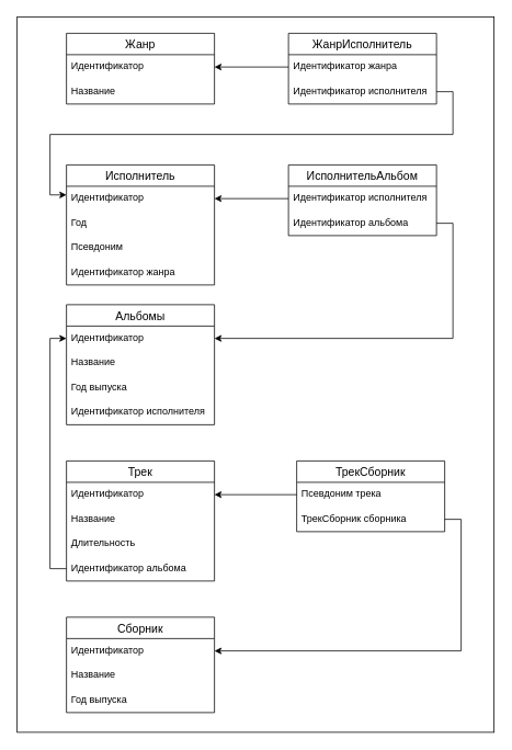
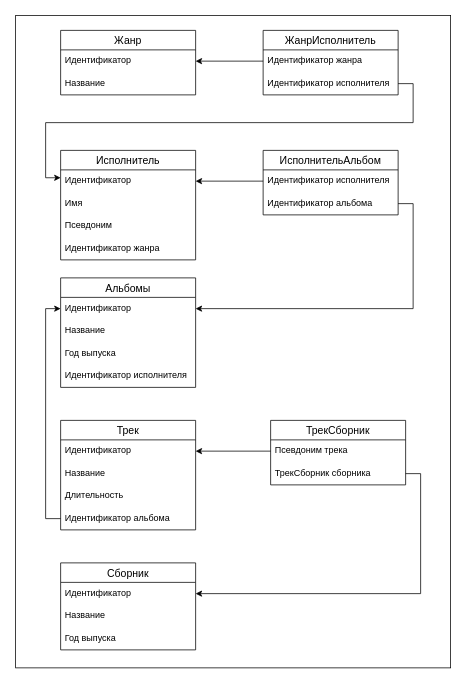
  <mxCell id="0" />
  <mxCell id="1" parent="0" />
  <mxCell id="2" value="Исполнитель" style="swimlane;fontStyle=0;childLayout=stackLayout;horizontal=1;startSize=26;horizontalStack=0;resizeParent=1;resizeParentMax=0;resizeLast=0;collapsible=1;marginBottom=0;align=center;fontSize=14;" parent="1" vertex="1"><mxGeometry x="80" y="200" width="180" height="146" as="geometry" /></mxCell>
  <mxCell id="3" value="Идентификатор" style="text;strokeColor=none;fillColor=none;spacingLeft=4;spacingRight=4;overflow=hidden;rotatable=0;points=[[0,0.5],[1,0.5]];portConstraint=eastwest;fontSize=12;" parent="2" vertex="1"><mxGeometry y="26" width="180" height="30" as="geometry" /></mxCell>
- <mxCell id="4" value="Год" style="text;strokeColor=none;fillColor=none;spacingLeft=4;spacingRight=4;overflow=hidden;rotatable=0;points=[[0,0.5],[1,0.5]];portConstraint=eastwest;fontSize=12;" parent="2" vertex="1"><mxGeometry y="56" width="180" height="30" as="geometry" /></mxCell>
+ <mxCell id="4" value="Имя" style="text;strokeColor=none;fillColor=none;spacingLeft=4;spacingRight=4;overflow=hidden;rotatable=0;points=[[0,0.5],[1,0.5]];portConstraint=eastwest;fontSize=12;" parent="2" vertex="1"><mxGeometry y="56" width="180" height="30" as="geometry" /></mxCell>
  <mxCell id="5" value="Псевдоним" style="text;spacingLeft=4;spacingRight=4;overflow=hidden;rotatable=0;points=[[0,0.5],[1,0.5]];portConstraint=eastwest;fontSize=12;" parent="2" vertex="1"><mxGeometry y="86" width="180" height="30" as="geometry" /></mxCell>
  <mxCell id="6" value="Идентификатор жанра" style="text;spacingLeft=4;spacingRight=4;overflow=hidden;rotatable=0;points=[[0,0.5],[1,0.5]];portConstraint=eastwest;fontSize=12;" parent="2" vertex="1"><mxGeometry y="116" width="180" height="30" as="geometry" /></mxCell>
  <mxCell id="7" value="Альбомы" style="swimlane;fontStyle=0;childLayout=stackLayout;horizontal=1;startSize=26;horizontalStack=0;resizeParent=1;resizeParentMax=0;resizeLast=0;collapsible=1;marginBottom=0;align=center;fontSize=14;" parent="1" vertex="1"><mxGeometry x="80" y="370" width="180" height="146" as="geometry" /></mxCell>
  <mxCell id="8" value="Идентификатор" style="text;strokeColor=none;fillColor=none;spacingLeft=4;spacingRight=4;overflow=hidden;rotatable=0;points=[[0,0.5],[1,0.5]];portConstraint=eastwest;fontSize=12;" parent="7" vertex="1"><mxGeometry y="26" width="180" height="30" as="geometry" /></mxCell>
  <mxCell id="9" value="Название" style="text;strokeColor=none;fillColor=none;spacingLeft=4;spacingRight=4;overflow=hidden;rotatable=0;points=[[0,0.5],[1,0.5]];portConstraint=eastwest;fontSize=12;" parent="7" vertex="1"><mxGeometry y="56" width="180" height="30" as="geometry" /></mxCell>
  <mxCell id="10" value="Год выпуска" style="text;strokeColor=none;fillColor=none;spacingLeft=4;spacingRight=4;overflow=hidden;rotatable=0;points=[[0,0.5],[1,0.5]];portConstraint=eastwest;fontSize=12;" parent="7" vertex="1"><mxGeometry y="86" width="180" height="30" as="geometry" /></mxCell>
  <mxCell id="11" value="Идентификатор исполнителя" style="text;strokeColor=none;fillColor=none;spacingLeft=4;spacingRight=4;overflow=hidden;rotatable=0;points=[[0,0.5],[1,0.5]];portConstraint=eastwest;fontSize=12;" parent="7" vertex="1"><mxGeometry y="116" width="180" height="30" as="geometry" /></mxCell>
  <mxCell id="12" value="Трек" style="swimlane;fontStyle=0;childLayout=stackLayout;horizontal=1;startSize=26;horizontalStack=0;resizeParent=1;resizeParentMax=0;resizeLast=0;collapsible=1;marginBottom=0;align=center;fontSize=14;" parent="1" vertex="1"><mxGeometry x="80" y="560" width="180" height="146" as="geometry" /></mxCell>
  <mxCell id="13" value="Идентификатор" style="text;strokeColor=none;fillColor=none;spacingLeft=4;spacingRight=4;overflow=hidden;rotatable=0;points=[[0,0.5],[1,0.5]];portConstraint=eastwest;fontSize=12;" parent="12" vertex="1"><mxGeometry y="26" width="180" height="30" as="geometry" /></mxCell>
  <mxCell id="14" value="Название" style="text;strokeColor=none;fillColor=none;spacingLeft=4;spacingRight=4;overflow=hidden;rotatable=0;points=[[0,0.5],[1,0.5]];portConstraint=eastwest;fontSize=12;" parent="12" vertex="1"><mxGeometry y="56" width="180" height="30" as="geometry" /></mxCell>
  <mxCell id="15" value="Длительность" style="text;strokeColor=none;fillColor=none;spacingLeft=4;spacingRight=4;overflow=hidden;rotatable=0;points=[[0,0.5],[1,0.5]];portConstraint=eastwest;fontSize=12;" parent="12" vertex="1"><mxGeometry y="86" width="180" height="30" as="geometry" /></mxCell>
  <mxCell id="16" value="Идентификатор альбома" style="text;strokeColor=none;fillColor=none;spacingLeft=4;spacingRight=4;overflow=hidden;rotatable=0;points=[[0,0.5],[1,0.5]];portConstraint=eastwest;fontSize=12;" parent="12" vertex="1"><mxGeometry y="116" width="180" height="30" as="geometry" /></mxCell>
  <mxCell id="17" value="Жанр" style="swimlane;fontStyle=0;childLayout=stackLayout;horizontal=1;startSize=26;horizontalStack=0;resizeParent=1;resizeParentMax=0;resizeLast=0;collapsible=1;marginBottom=0;align=center;fontSize=14;" parent="1" vertex="1"><mxGeometry x="80" y="40" width="180" height="86" as="geometry" /></mxCell>
  <mxCell id="18" value="Идентификатор" style="text;strokeColor=none;fillColor=none;spacingLeft=4;spacingRight=4;overflow=hidden;rotatable=0;points=[[0,0.5],[1,0.5]];portConstraint=eastwest;fontSize=12;" parent="17" vertex="1"><mxGeometry y="26" width="180" height="30" as="geometry" /></mxCell>
  <mxCell id="19" value="Название" style="text;strokeColor=none;fillColor=none;spacingLeft=4;spacingRight=4;overflow=hidden;rotatable=0;points=[[0,0.5],[1,0.5]];portConstraint=eastwest;fontSize=12;" parent="17" vertex="1"><mxGeometry y="56" width="180" height="30" as="geometry" /></mxCell>
  <mxCell id="20" style="edgeStyle=orthogonalEdgeStyle;rounded=0;orthogonalLoop=1;jettySize=auto;html=1;entryX=1;entryY=0.5;entryDx=0;entryDy=0;exitX=0;exitY=0.5;exitDx=0;exitDy=0;" parent="1" source="22" target="18" edge="1"><mxGeometry relative="1" as="geometry" /></mxCell>
  <mxCell id="21" value="ЖанрИсполнитель" style="swimlane;fontStyle=0;childLayout=stackLayout;horizontal=1;startSize=26;horizontalStack=0;resizeParent=1;resizeParentMax=0;resizeLast=0;collapsible=1;marginBottom=0;align=center;fontSize=14;" vertex="1" parent="1"><mxGeometry x="350" y="40" width="180" height="86" as="geometry" /></mxCell>
  <mxCell id="22" value="Идентификатор жанра" style="text;strokeColor=none;fillColor=none;spacingLeft=4;spacingRight=4;overflow=hidden;rotatable=0;points=[[0,0.5],[1,0.5]];portConstraint=eastwest;fontSize=12;" vertex="1" parent="21"><mxGeometry y="26" width="180" height="30" as="geometry" /></mxCell>
  <mxCell id="23" value="Идентификатор исполнителя" style="text;strokeColor=none;fillColor=none;spacingLeft=4;spacingRight=4;overflow=hidden;rotatable=0;points=[[0,0.5],[1,0.5]];portConstraint=eastwest;fontSize=12;" vertex="1" parent="21"><mxGeometry y="56" width="180" height="30" as="geometry" /></mxCell>
  <mxCell id="24" style="edgeStyle=orthogonalEdgeStyle;rounded=0;orthogonalLoop=1;jettySize=auto;html=1;exitX=1;exitY=0.5;exitDx=0;exitDy=0;entryX=0;entryY=0.25;entryDx=0;entryDy=0;" edge="1" parent="1" source="23" target="2"><mxGeometry relative="1" as="geometry" /></mxCell>
  <mxCell id="25" value="ИсполнительАльбом" style="swimlane;fontStyle=0;childLayout=stackLayout;horizontal=1;startSize=26;horizontalStack=0;resizeParent=1;resizeParentMax=0;resizeLast=0;collapsible=1;marginBottom=0;align=center;fontSize=14;" vertex="1" parent="1"><mxGeometry x="350" y="200" width="180" height="86" as="geometry" /></mxCell>
  <mxCell id="26" value="Идентификатор исполнителя" style="text;strokeColor=none;fillColor=none;spacingLeft=4;spacingRight=4;overflow=hidden;rotatable=0;points=[[0,0.5],[1,0.5]];portConstraint=eastwest;fontSize=12;" vertex="1" parent="25"><mxGeometry y="26" width="180" height="30" as="geometry" /></mxCell>
  <mxCell id="27" value="Идентификатор альбома" style="text;strokeColor=none;fillColor=none;spacingLeft=4;spacingRight=4;overflow=hidden;rotatable=0;points=[[0,0.5],[1,0.5]];portConstraint=eastwest;fontSize=12;" vertex="1" parent="25"><mxGeometry y="56" width="180" height="30" as="geometry" /></mxCell>
  <mxCell id="28" style="edgeStyle=orthogonalEdgeStyle;rounded=0;orthogonalLoop=1;jettySize=auto;html=1;exitX=0;exitY=0.5;exitDx=0;exitDy=0;entryX=1;entryY=0.5;entryDx=0;entryDy=0;" edge="1" parent="1" source="26" target="3"><mxGeometry relative="1" as="geometry" /></mxCell>
  <mxCell id="29" style="edgeStyle=orthogonalEdgeStyle;rounded=0;orthogonalLoop=1;jettySize=auto;html=1;exitX=1;exitY=0.5;exitDx=0;exitDy=0;entryX=1;entryY=0.5;entryDx=0;entryDy=0;" edge="1" parent="1" source="27" target="8"><mxGeometry relative="1" as="geometry" /></mxCell>
  <mxCell id="30" style="edgeStyle=orthogonalEdgeStyle;rounded=0;orthogonalLoop=1;jettySize=auto;html=1;exitX=0;exitY=0.5;exitDx=0;exitDy=0;entryX=0;entryY=0.5;entryDx=0;entryDy=0;" edge="1" parent="1" source="16" target="8"><mxGeometry relative="1" as="geometry"><mxPoint x="60" y="400" as="targetPoint" /></mxGeometry></mxCell>
  <mxCell id="31" value="Сборник" style="swimlane;fontStyle=0;childLayout=stackLayout;horizontal=1;startSize=26;horizontalStack=0;resizeParent=1;resizeParentMax=0;resizeLast=0;collapsible=1;marginBottom=0;align=center;fontSize=14;" vertex="1" parent="1"><mxGeometry x="80" y="750" width="180" height="116" as="geometry" /></mxCell>
  <mxCell id="32" value="Идентификатор" style="text;strokeColor=none;fillColor=none;spacingLeft=4;spacingRight=4;overflow=hidden;rotatable=0;points=[[0,0.5],[1,0.5]];portConstraint=eastwest;fontSize=12;" vertex="1" parent="31"><mxGeometry y="26" width="180" height="30" as="geometry" /></mxCell>
  <mxCell id="33" value="Название" style="text;strokeColor=none;fillColor=none;spacingLeft=4;spacingRight=4;overflow=hidden;rotatable=0;points=[[0,0.5],[1,0.5]];portConstraint=eastwest;fontSize=12;" vertex="1" parent="31"><mxGeometry y="56" width="180" height="30" as="geometry" /></mxCell>
  <mxCell id="34" value="Год выпуска" style="text;strokeColor=none;fillColor=none;spacingLeft=4;spacingRight=4;overflow=hidden;rotatable=0;points=[[0,0.5],[1,0.5]];portConstraint=eastwest;fontSize=12;" vertex="1" parent="31"><mxGeometry y="86" width="180" height="30" as="geometry" /></mxCell>
  <mxCell id="35" value="ТрекСборник" style="swimlane;fontStyle=0;childLayout=stackLayout;horizontal=1;startSize=26;horizontalStack=0;resizeParent=1;resizeParentMax=0;resizeLast=0;collapsible=1;marginBottom=0;align=center;fontSize=14;" vertex="1" parent="1"><mxGeometry x="360" y="560" width="180" height="86" as="geometry" /></mxCell>
  <mxCell id="36" value="Псевдоним трека" style="text;strokeColor=none;fillColor=none;spacingLeft=4;spacingRight=4;overflow=hidden;rotatable=0;points=[[0,0.5],[1,0.5]];portConstraint=eastwest;fontSize=12;" vertex="1" parent="35"><mxGeometry y="26" width="180" height="30" as="geometry" /></mxCell>
  <mxCell id="37" value="ТрекСборник сборника" style="text;strokeColor=none;fillColor=none;spacingLeft=4;spacingRight=4;overflow=hidden;rotatable=0;points=[[0,0.5],[1,0.5]];portConstraint=eastwest;fontSize=12;" vertex="1" parent="35"><mxGeometry y="56" width="180" height="30" as="geometry" /></mxCell>
  <mxCell id="38" style="edgeStyle=orthogonalEdgeStyle;rounded=0;orthogonalLoop=1;jettySize=auto;html=1;exitX=0;exitY=0.5;exitDx=0;exitDy=0;entryX=1;entryY=0.5;entryDx=0;entryDy=0;" edge="1" parent="1" source="36" target="13"><mxGeometry relative="1" as="geometry" /></mxCell>
  <mxCell id="39" style="edgeStyle=orthogonalEdgeStyle;rounded=0;orthogonalLoop=1;jettySize=auto;html=1;exitX=1;exitY=0.5;exitDx=0;exitDy=0;entryX=1;entryY=0.5;entryDx=0;entryDy=0;" edge="1" parent="1" source="37" target="32"><mxGeometry relative="1" as="geometry" /></mxCell>
  <mxCell id="40" value="" style="rounded=0;whiteSpace=wrap;html=1;fillColor=none;" vertex="1" parent="1"><mxGeometry x="20" y="20" width="580" height="870" as="geometry" /></mxCell>
